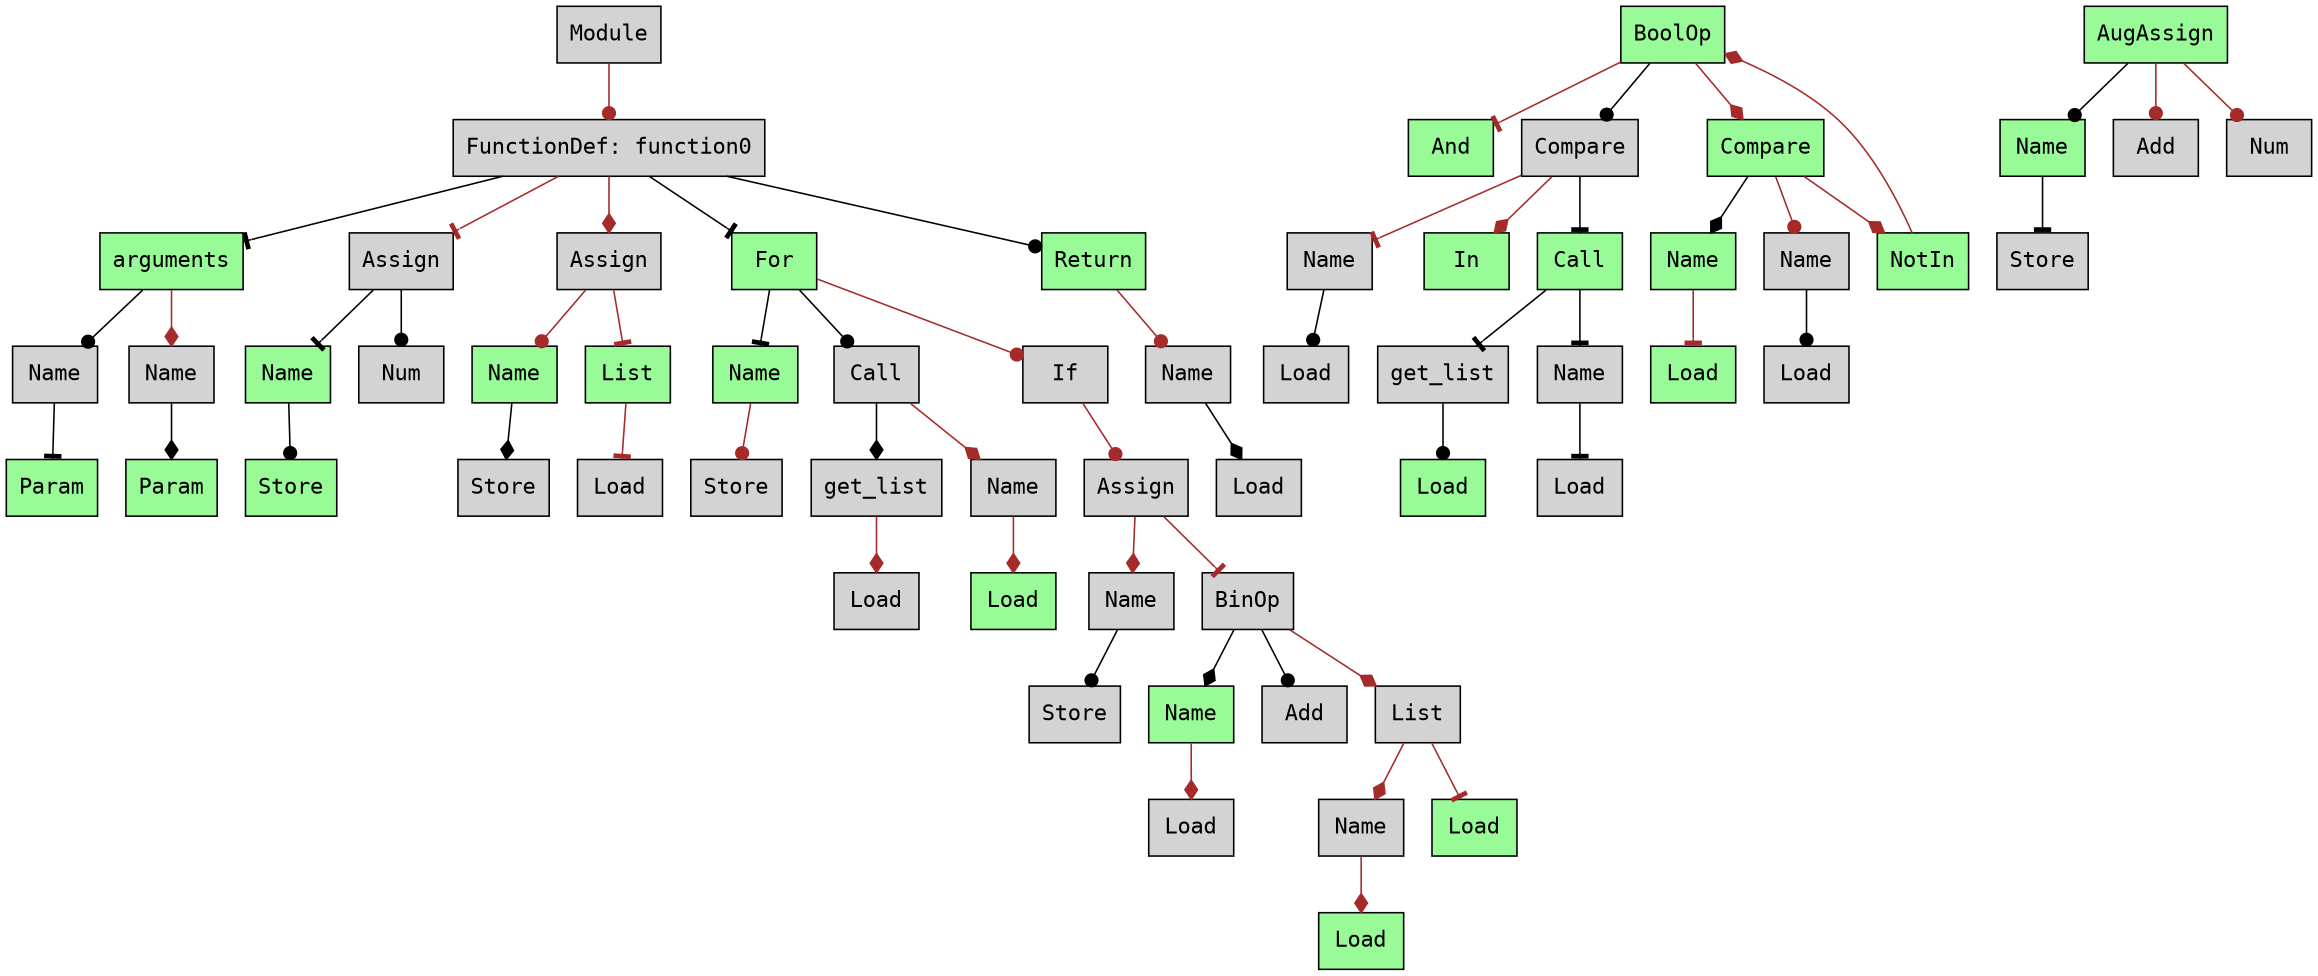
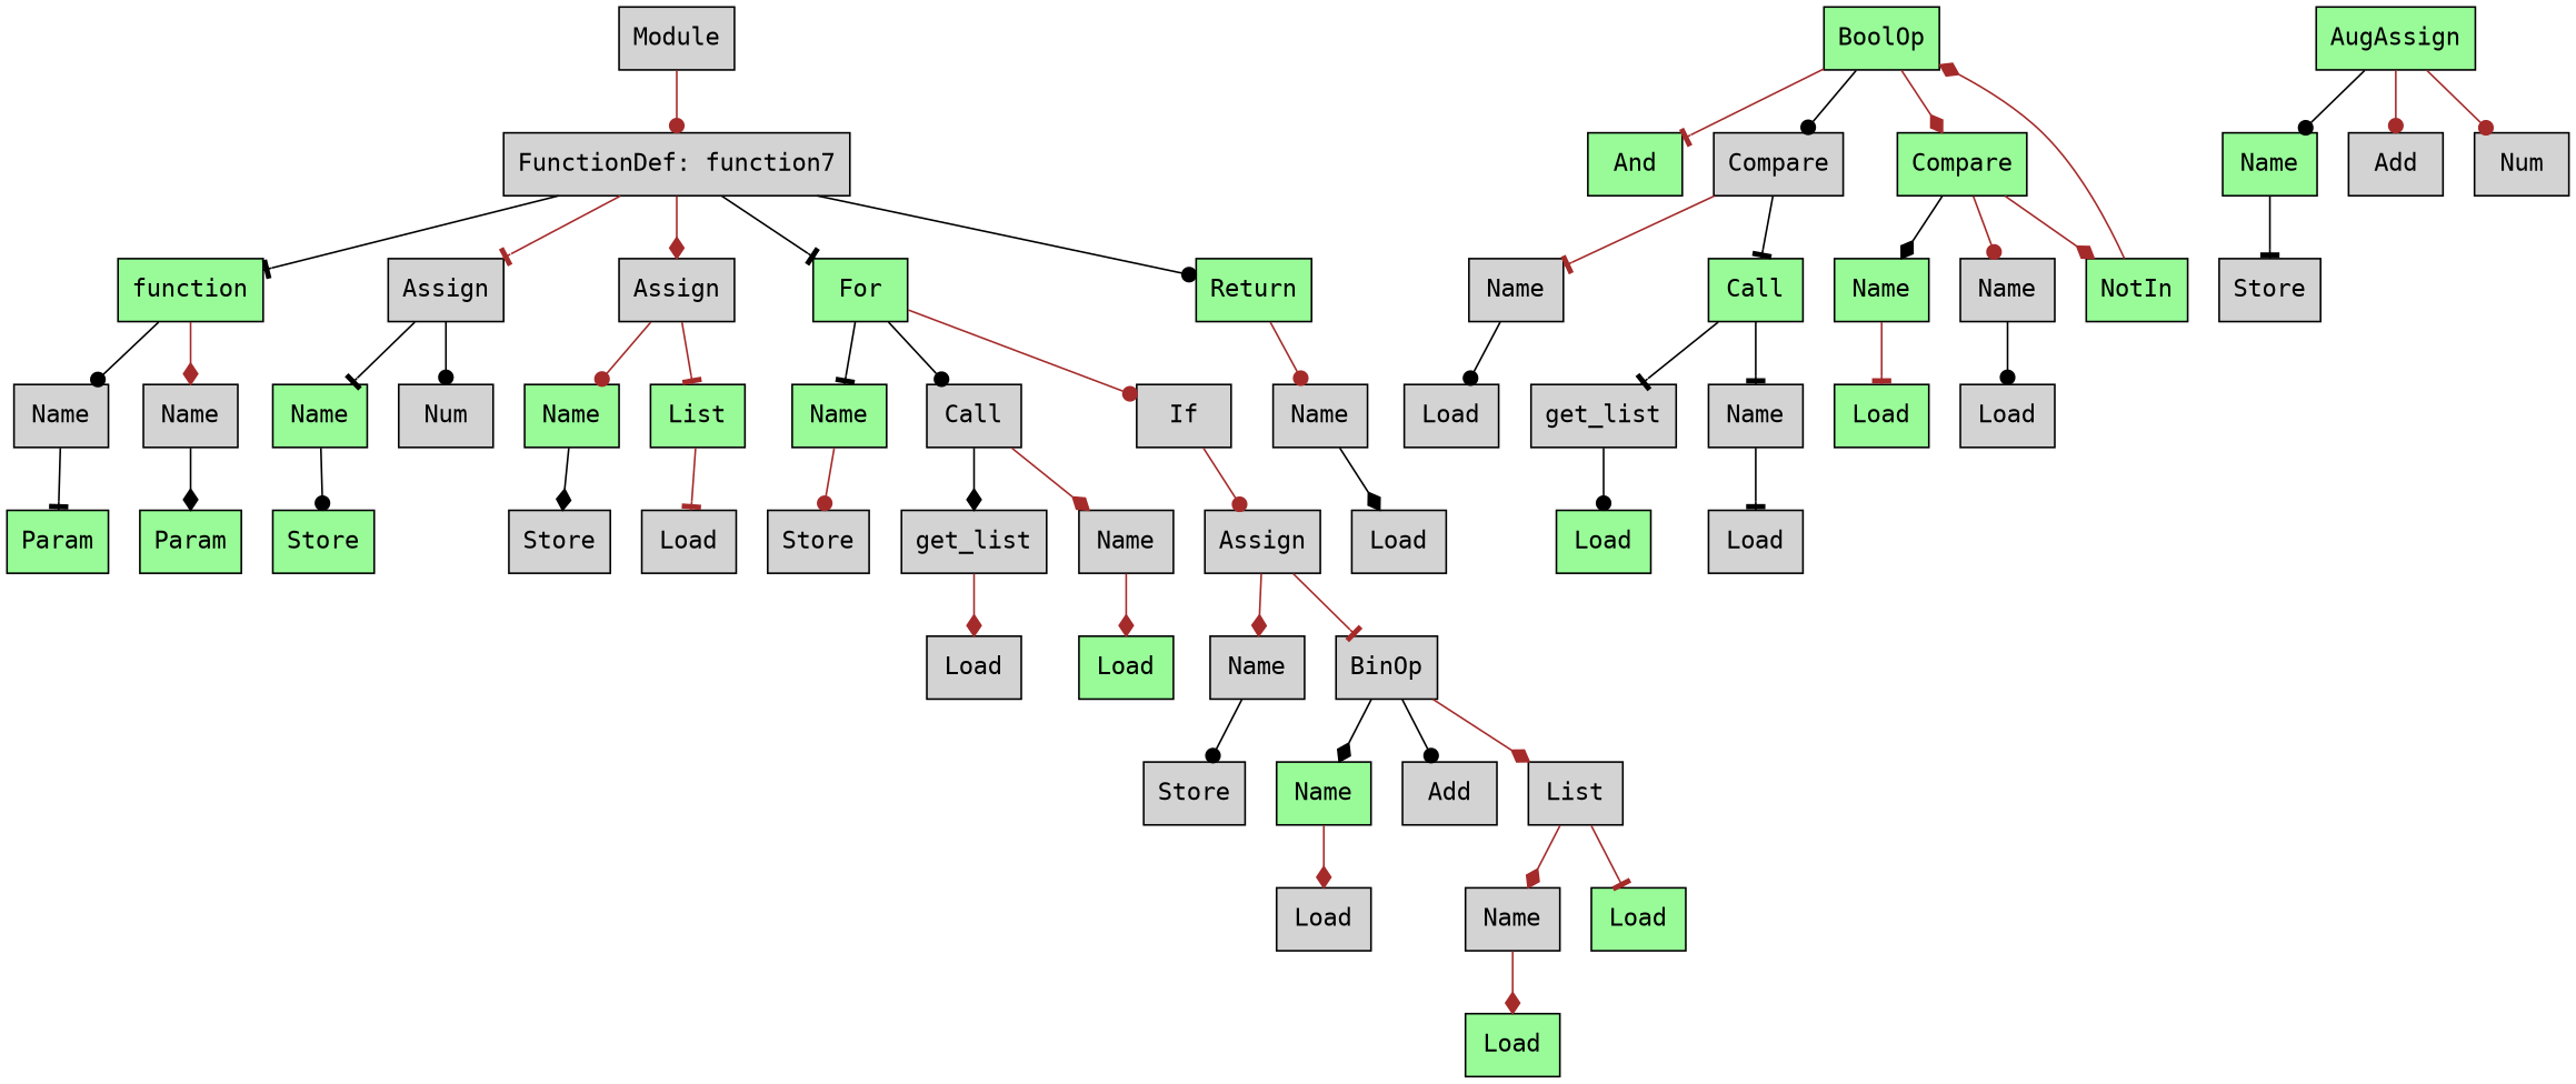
  digraph {
    fontname="DejaVu Sans Mono"
    node [fillcolor=lightgrey fontname="DejaVu Sans Mono" shape=rect style=filled]
    edge [arrowhead=dot color=brown fontname="DejaVu Sans Mono"]
    n1 [label=Module]
-   n2 [label="FunctionDef: function0"]
-   n3 [fillcolor=palegreen label=arguments]
+   n2 [label="FunctionDef: function7"]
+   n3 [fillcolor=palegreen label=function]
    n4 [label=Assign]
    n5 [label=Assign]
    n6 [fillcolor=palegreen label=For]
    n7 [fillcolor=palegreen label=Return]
    n8 [label=Name]
    n9 [label=Name]
    n10 [fillcolor=palegreen label=Name]
    n11 [label=Num]
    n12 [fillcolor=palegreen label=Name]
    n13 [fillcolor=palegreen label=List]
    n14 [fillcolor=palegreen label=Name]
    n15 [label=Call]
    n16 [label=If]
    n17 [label=Name]
    n18 [fillcolor=palegreen label=Param]
    n19 [fillcolor=palegreen label=Param]
    n20 [fillcolor=palegreen label=Store]
    n21 [label=Store]
    n22 [label=Load]
    n23 [label=Store]
    n24 [label=get_list]
    n25 [label=Name]
    n26 [label=Assign]
    n27 [label=Load]
    n28 [label=Load]
    n29 [fillcolor=palegreen label=Load]
    n30 [fillcolor=palegreen label=BoolOp]
    n31 [fillcolor=palegreen label=And]
    n32 [label=Compare]
    n33 [fillcolor=palegreen label=Compare]
    n34 [fillcolor=palegreen label=AugAssign]
    n35 [fillcolor=palegreen label=Name]
    n36 [label=Add]
    n37 [label=Num]
    n38 [label=Name]
    n39 [label=BinOp]
    n40 [label=Name]
-   n41 [fillcolor=palegreen label=In]
    n42 [fillcolor=palegreen label=Call]
    n43 [fillcolor=palegreen label=Name]
    n44 [fillcolor=palegreen label=NotIn]
    n45 [label=Name]
    n46 [label=Store]
    n47 [label=Store]
    n48 [fillcolor=palegreen label=Name]
    n49 [label=Add]
    n50 [label=List]
    n51 [label=Load]
    n52 [label=get_list]
    n53 [label=Name]
    n54 [fillcolor=palegreen label=Load]
    n55 [label=Load]
    n56 [label=Load]
    n57 [label=Name]
    n58 [fillcolor=palegreen label=Load]
    n59 [fillcolor=palegreen label=Load]
    n60 [label=Load]
    n61 [fillcolor=palegreen label=Load]
    n1 -> n2
    n2 -> n3 [arrowhead=tee color=black]
    n2 -> n4 [arrowhead=tee]
    n2 -> n5 [arrowhead=diamond]
    n2 -> n6 [arrowhead=tee color=black]
    n2 -> n7 [color=black]
    n3 -> n8 [color=black]
    n3 -> n9 [arrowhead=diamond]
    n4 -> n10 [arrowhead=tee color=black]
    n4 -> n11 [color=black]
    n5 -> n12
    n5 -> n13 [arrowhead=tee]
    n6 -> n14 [arrowhead=tee color=black]
    n6 -> n15 [color=black]
    n6 -> n16
    n7 -> n17
    n8 -> n18 [arrowhead=tee color=black]
    n9 -> n19 [arrowhead=diamond color=black]
    n10 -> n20 [color=black]
    n12 -> n21 [arrowhead=diamond color=black]
    n13 -> n22 [arrowhead=tee]
    n14 -> n23
    n15 -> n24 [arrowhead=diamond color=black]
    n15 -> n25 [arrowhead=diamond]
    n16 -> n26
    n17 -> n27 [arrowhead=diamond color=black]
    n24 -> n28 [arrowhead=diamond]
    n25 -> n29 [arrowhead=diamond]
    n26 -> n38 [arrowhead=diamond]
    n26 -> n39 [arrowhead=tee]
    n30 -> n31 [arrowhead=tee]
    n30 -> n32 [color=black]
    n30 -> n33 [arrowhead=diamond]
    n32 -> n40 [arrowhead=tee]
-   n32 -> n41 [arrowhead=diamond]
    n32 -> n42 [arrowhead=tee color=black]
    n33 -> n43 [arrowhead=diamond color=black]
    n33 -> n44 [arrowhead=diamond]
    n33 -> n45
    n34 -> n35 [color=black]
    n34 -> n36
    n34 -> n37
    n35 -> n46 [arrowhead=tee color=black]
    n38 -> n47 [color=black]
    n39 -> n48 [arrowhead=diamond color=black]
    n39 -> n49 [color=black]
    n39 -> n50 [arrowhead=diamond]
    n40 -> n51 [color=black]
    n42 -> n52 [arrowhead=tee color=black]
    n42 -> n53 [arrowhead=tee color=black]
    n43 -> n54 [arrowhead=tee]
    n44 -> n30 [arrowhead=diamond]
    n45 -> n55 [color=black]
    n48 -> n56 [arrowhead=diamond]
    n50 -> n57 [arrowhead=diamond]
    n50 -> n58 [arrowhead=tee]
    n52 -> n59 [color=black]
    n53 -> n60 [arrowhead=tee color=black]
    n57 -> n61 [arrowhead=diamond]
  }
